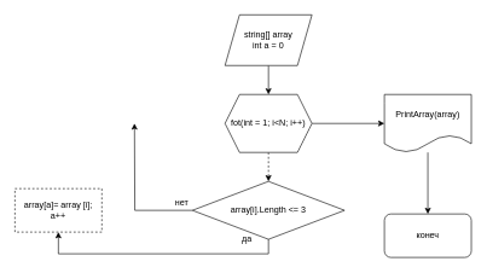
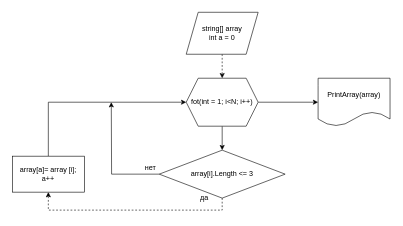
  <mxCell id="0" />
  <mxCell id="1" parent="0" />
- <mxCell id="2" style="edgeStyle=orthogonalEdgeStyle;rounded=0;orthogonalLoop=1;jettySize=auto;html=1;entryX=0.5;entryY=0;entryDx=0;entryDy=0;" edge="1" parent="1" source="3" target="6"><mxGeometry relative="1" as="geometry" /></mxCell>
+ <mxCell id="2" style="edgeStyle=orthogonalEdgeStyle;rounded=0;orthogonalLoop=1;jettySize=auto;html=1;entryX=0.5;entryY=0;entryDx=0;entryDy=0;dashed=1;" edge="1" parent="1" source="3" target="6"><mxGeometry relative="1" as="geometry" /></mxCell>
  <mxCell id="3" value="string[] array&lt;br&gt;int a = 0" style="shape=parallelogram;perimeter=parallelogramPerimeter;whiteSpace=wrap;html=1;fixedSize=1;" vertex="1" parent="1"><mxGeometry x="310" y="20" width="120" height="70" as="geometry" /></mxCell>
- <mxCell id="4" style="edgeStyle=orthogonalEdgeStyle;rounded=0;orthogonalLoop=1;jettySize=auto;html=1;dashed=1;" edge="1" parent="1" source="6" target="9"><mxGeometry relative="1" as="geometry" /></mxCell>
+ <mxCell id="4" style="edgeStyle=orthogonalEdgeStyle;rounded=0;orthogonalLoop=1;jettySize=auto;html=1;" edge="1" parent="1" source="6" target="9"><mxGeometry relative="1" as="geometry" /></mxCell>
  <mxCell id="5" style="edgeStyle=orthogonalEdgeStyle;rounded=0;orthogonalLoop=1;jettySize=auto;html=1;" edge="1" parent="1" source="6" target="15"><mxGeometry relative="1" as="geometry" /></mxCell>
  <mxCell id="6" value="fot(int = 1; i&amp;lt;N; i++)" style="shape=hexagon;perimeter=hexagonPerimeter2;whiteSpace=wrap;html=1;fixedSize=1;" vertex="1" parent="1"><mxGeometry x="310" y="130" width="120" height="80" as="geometry" /></mxCell>
- <mxCell id="7" style="edgeStyle=orthogonalEdgeStyle;rounded=0;orthogonalLoop=1;jettySize=auto;html=1;entryX=0.5;entryY=1;entryDx=0;entryDy=0;" edge="1" parent="1" source="9" target="11"><mxGeometry relative="1" as="geometry"><Array as="points"><mxPoint x="370" y="350" /><mxPoint x="80" y="350" /></Array></mxGeometry></mxCell>
+ <mxCell id="7" style="edgeStyle=orthogonalEdgeStyle;rounded=0;orthogonalLoop=1;jettySize=auto;html=1;entryX=0.5;entryY=1;entryDx=0;entryDy=0;dashed=1;" edge="1" parent="1" source="9" target="11"><mxGeometry relative="1" as="geometry"><Array as="points"><mxPoint x="370" y="350" /><mxPoint x="80" y="350" /></Array></mxGeometry></mxCell>
  <mxCell id="8" style="edgeStyle=orthogonalEdgeStyle;rounded=0;orthogonalLoop=1;jettySize=auto;html=1;" edge="1" parent="1" source="9"><mxGeometry relative="1" as="geometry"><mxPoint x="185" y="170" as="targetPoint" /></mxGeometry></mxCell>
  <mxCell id="9" value="array[i].Length &amp;lt;= 3" style="rhombus;whiteSpace=wrap;html=1;" vertex="1" parent="1"><mxGeometry x="265" y="250" width="210" height="80" as="geometry" /></mxCell>
- <mxCell id="11" value="array[a]= array [i];&lt;br&gt;a++" style="rounded=0;whiteSpace=wrap;html=1;dashed=1;" vertex="1" parent="1"><mxGeometry x="20" y="260" width="120" height="60" as="geometry" /></mxCell>
+ <mxCell id="10" style="edgeStyle=orthogonalEdgeStyle;rounded=0;orthogonalLoop=1;jettySize=auto;html=1;entryX=0;entryY=0.5;entryDx=0;entryDy=0;" edge="1" parent="1" source="11" target="6"><mxGeometry relative="1" as="geometry"><Array as="points"><mxPoint x="80" y="170" /></Array></mxGeometry></mxCell>
+ <mxCell id="11" value="array[a]= array [i];&lt;br&gt;a++" style="rounded=0;whiteSpace=wrap;html=1;" vertex="1" parent="1"><mxGeometry x="20" y="260" width="120" height="60" as="geometry" /></mxCell>
  <mxCell id="12" value="да&lt;br&gt;" style="text;html=1;align=center;verticalAlign=middle;resizable=0;points=[];autosize=1;strokeColor=none;fillColor=none;" vertex="1" parent="1"><mxGeometry x="320" y="315" width="40" height="30" as="geometry" /></mxCell>
  <mxCell id="13" value="нет" style="text;html=1;align=center;verticalAlign=middle;resizable=0;points=[];autosize=1;strokeColor=none;fillColor=none;" vertex="1" parent="1"><mxGeometry x="230" y="265" width="40" height="30" as="geometry" /></mxCell>
- <mxCell id="14" style="edgeStyle=orthogonalEdgeStyle;rounded=0;orthogonalLoop=1;jettySize=auto;html=1;entryX=0.5;entryY=0;entryDx=0;entryDy=0;" edge="1" parent="1" source="15" target="16"><mxGeometry relative="1" as="geometry" /></mxCell>
  <mxCell id="15" value="PrintArray(array)" style="shape=document;whiteSpace=wrap;html=1;boundedLbl=1;" vertex="1" parent="1"><mxGeometry x="530" y="130" width="120" height="80" as="geometry" /></mxCell>
- <mxCell id="16" value="конеч" style="rounded=1;whiteSpace=wrap;html=1;" vertex="1" parent="1"><mxGeometry x="530" y="295" width="120" height="60" as="geometry" /></mxCell>
